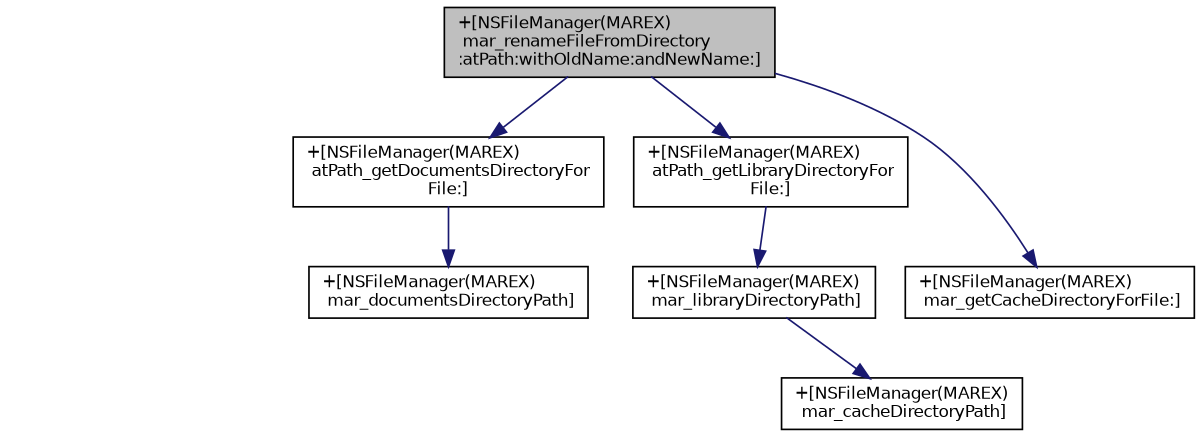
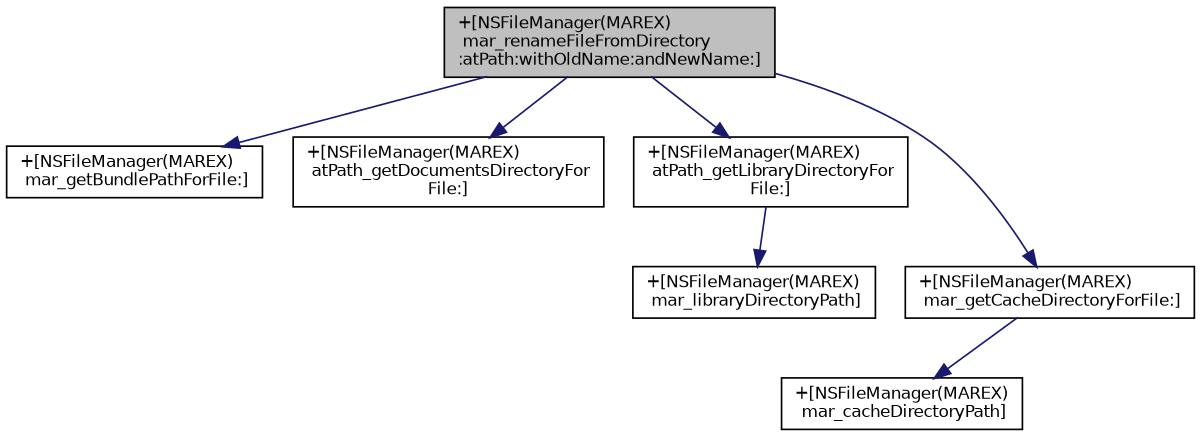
  digraph {
    fontname="DejaVu Sans"
    rankdir=TB
    node [color=black fillcolor=white fontname="DejaVu Sans" fontsize=10 shape=record style=filled]
    edge [color=midnightblue fontname="DejaVu Sans" fontsize=10 labelfontname=Helvetica labelfontsize=10 style=solid]
    n1 [fillcolor=grey75 fontcolor=black height=0.2 label="+[NSFileManager(MAREX)\l mar_renameFileFromDirectory\l:atPath:withOldName:andNewName:]" width=0.4]
+   n2 [height=0.2 label="+[NSFileManager(MAREX)\l mar_getBundlePathForFile:]" width=0.4]
    n3 [height=0.2 label="+[NSFileManager(MAREX)\l atPath_getDocumentsDirectoryFor\lFile:]" width=0.4]
    n4 [height=0.2 label="+[NSFileManager(MAREX)\l atPath_getLibraryDirectoryFor\lFile:]" width=0.4]
    n5 [height=0.2 label="+[NSFileManager(MAREX)\l mar_getCacheDirectoryForFile:]" width=0.4]
-   n6 [height=0.2 label="+[NSFileManager(MAREX)\l mar_documentsDirectoryPath]" width=0.4]
    n7 [height=0.2 label="+[NSFileManager(MAREX)\l mar_libraryDirectoryPath]" width=0.4]
    n8 [height=0.2 label="+[NSFileManager(MAREX)\l mar_cacheDirectoryPath]" width=0.4]
+   n1 -> n2
    n1 -> n3
    n1 -> n4
    n1 -> n5
-   n3 -> n6
    n4 -> n7
-   n7 -> n8
+   n5 -> n8
  }
